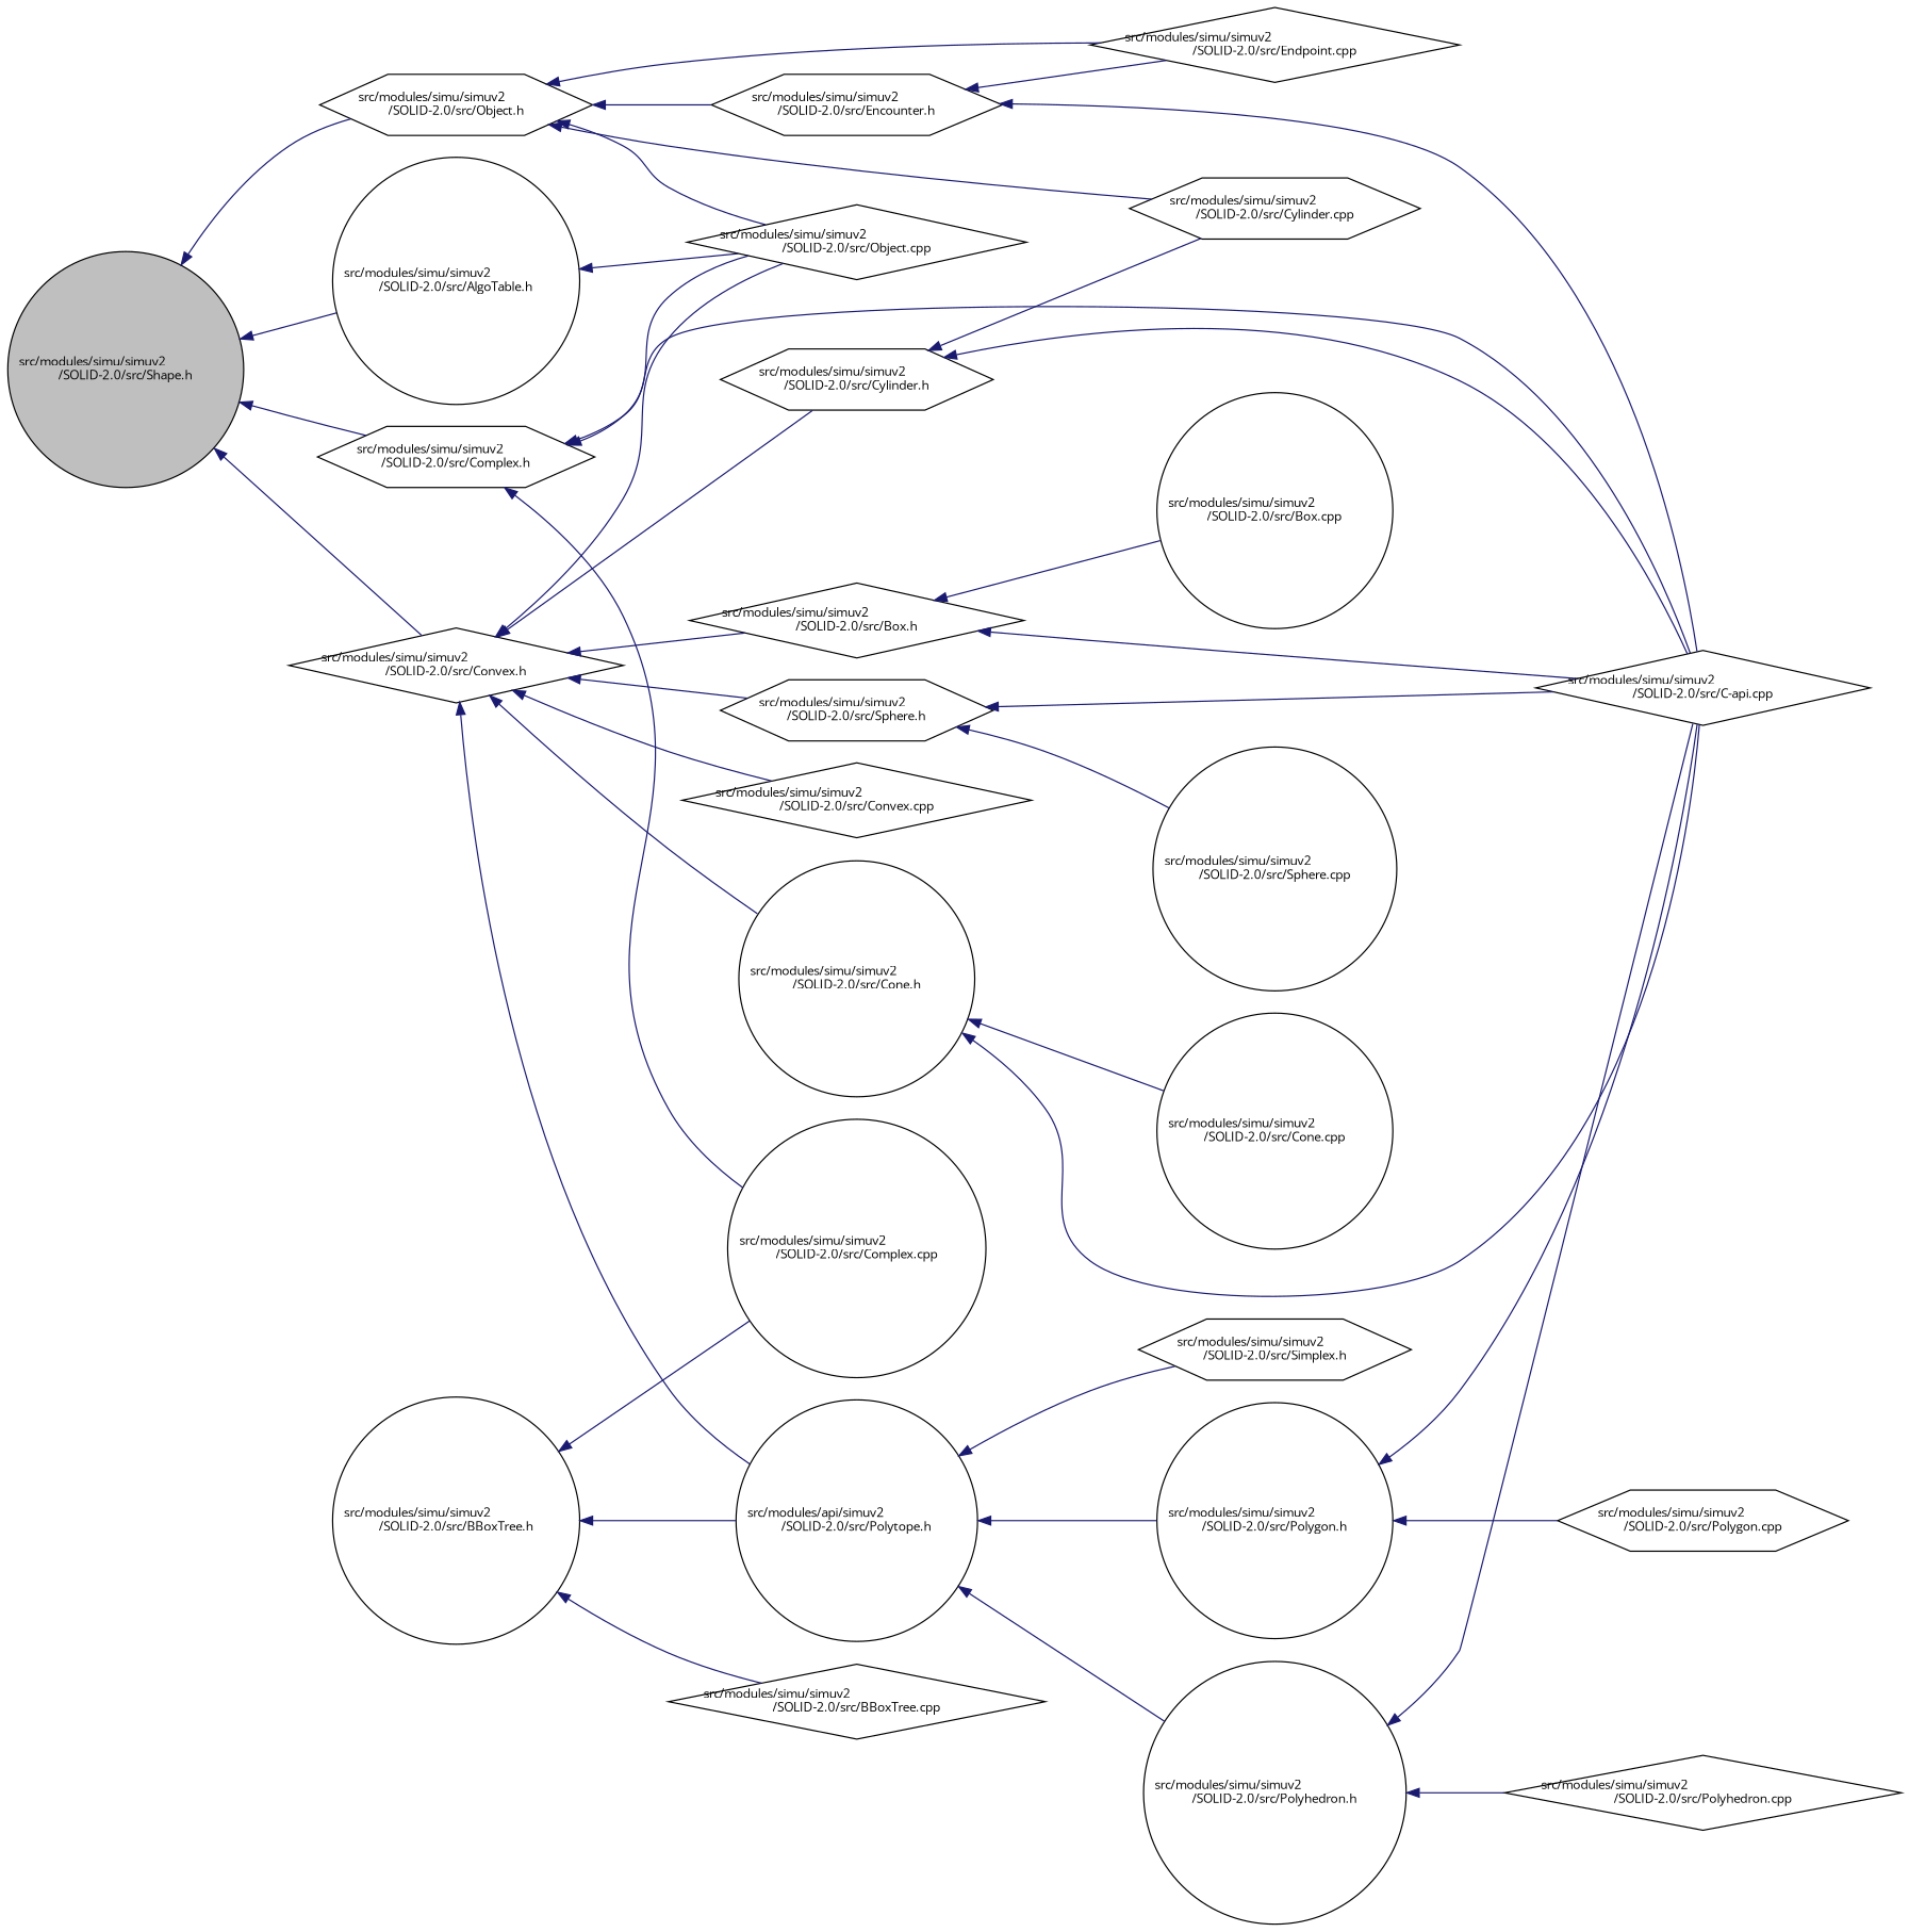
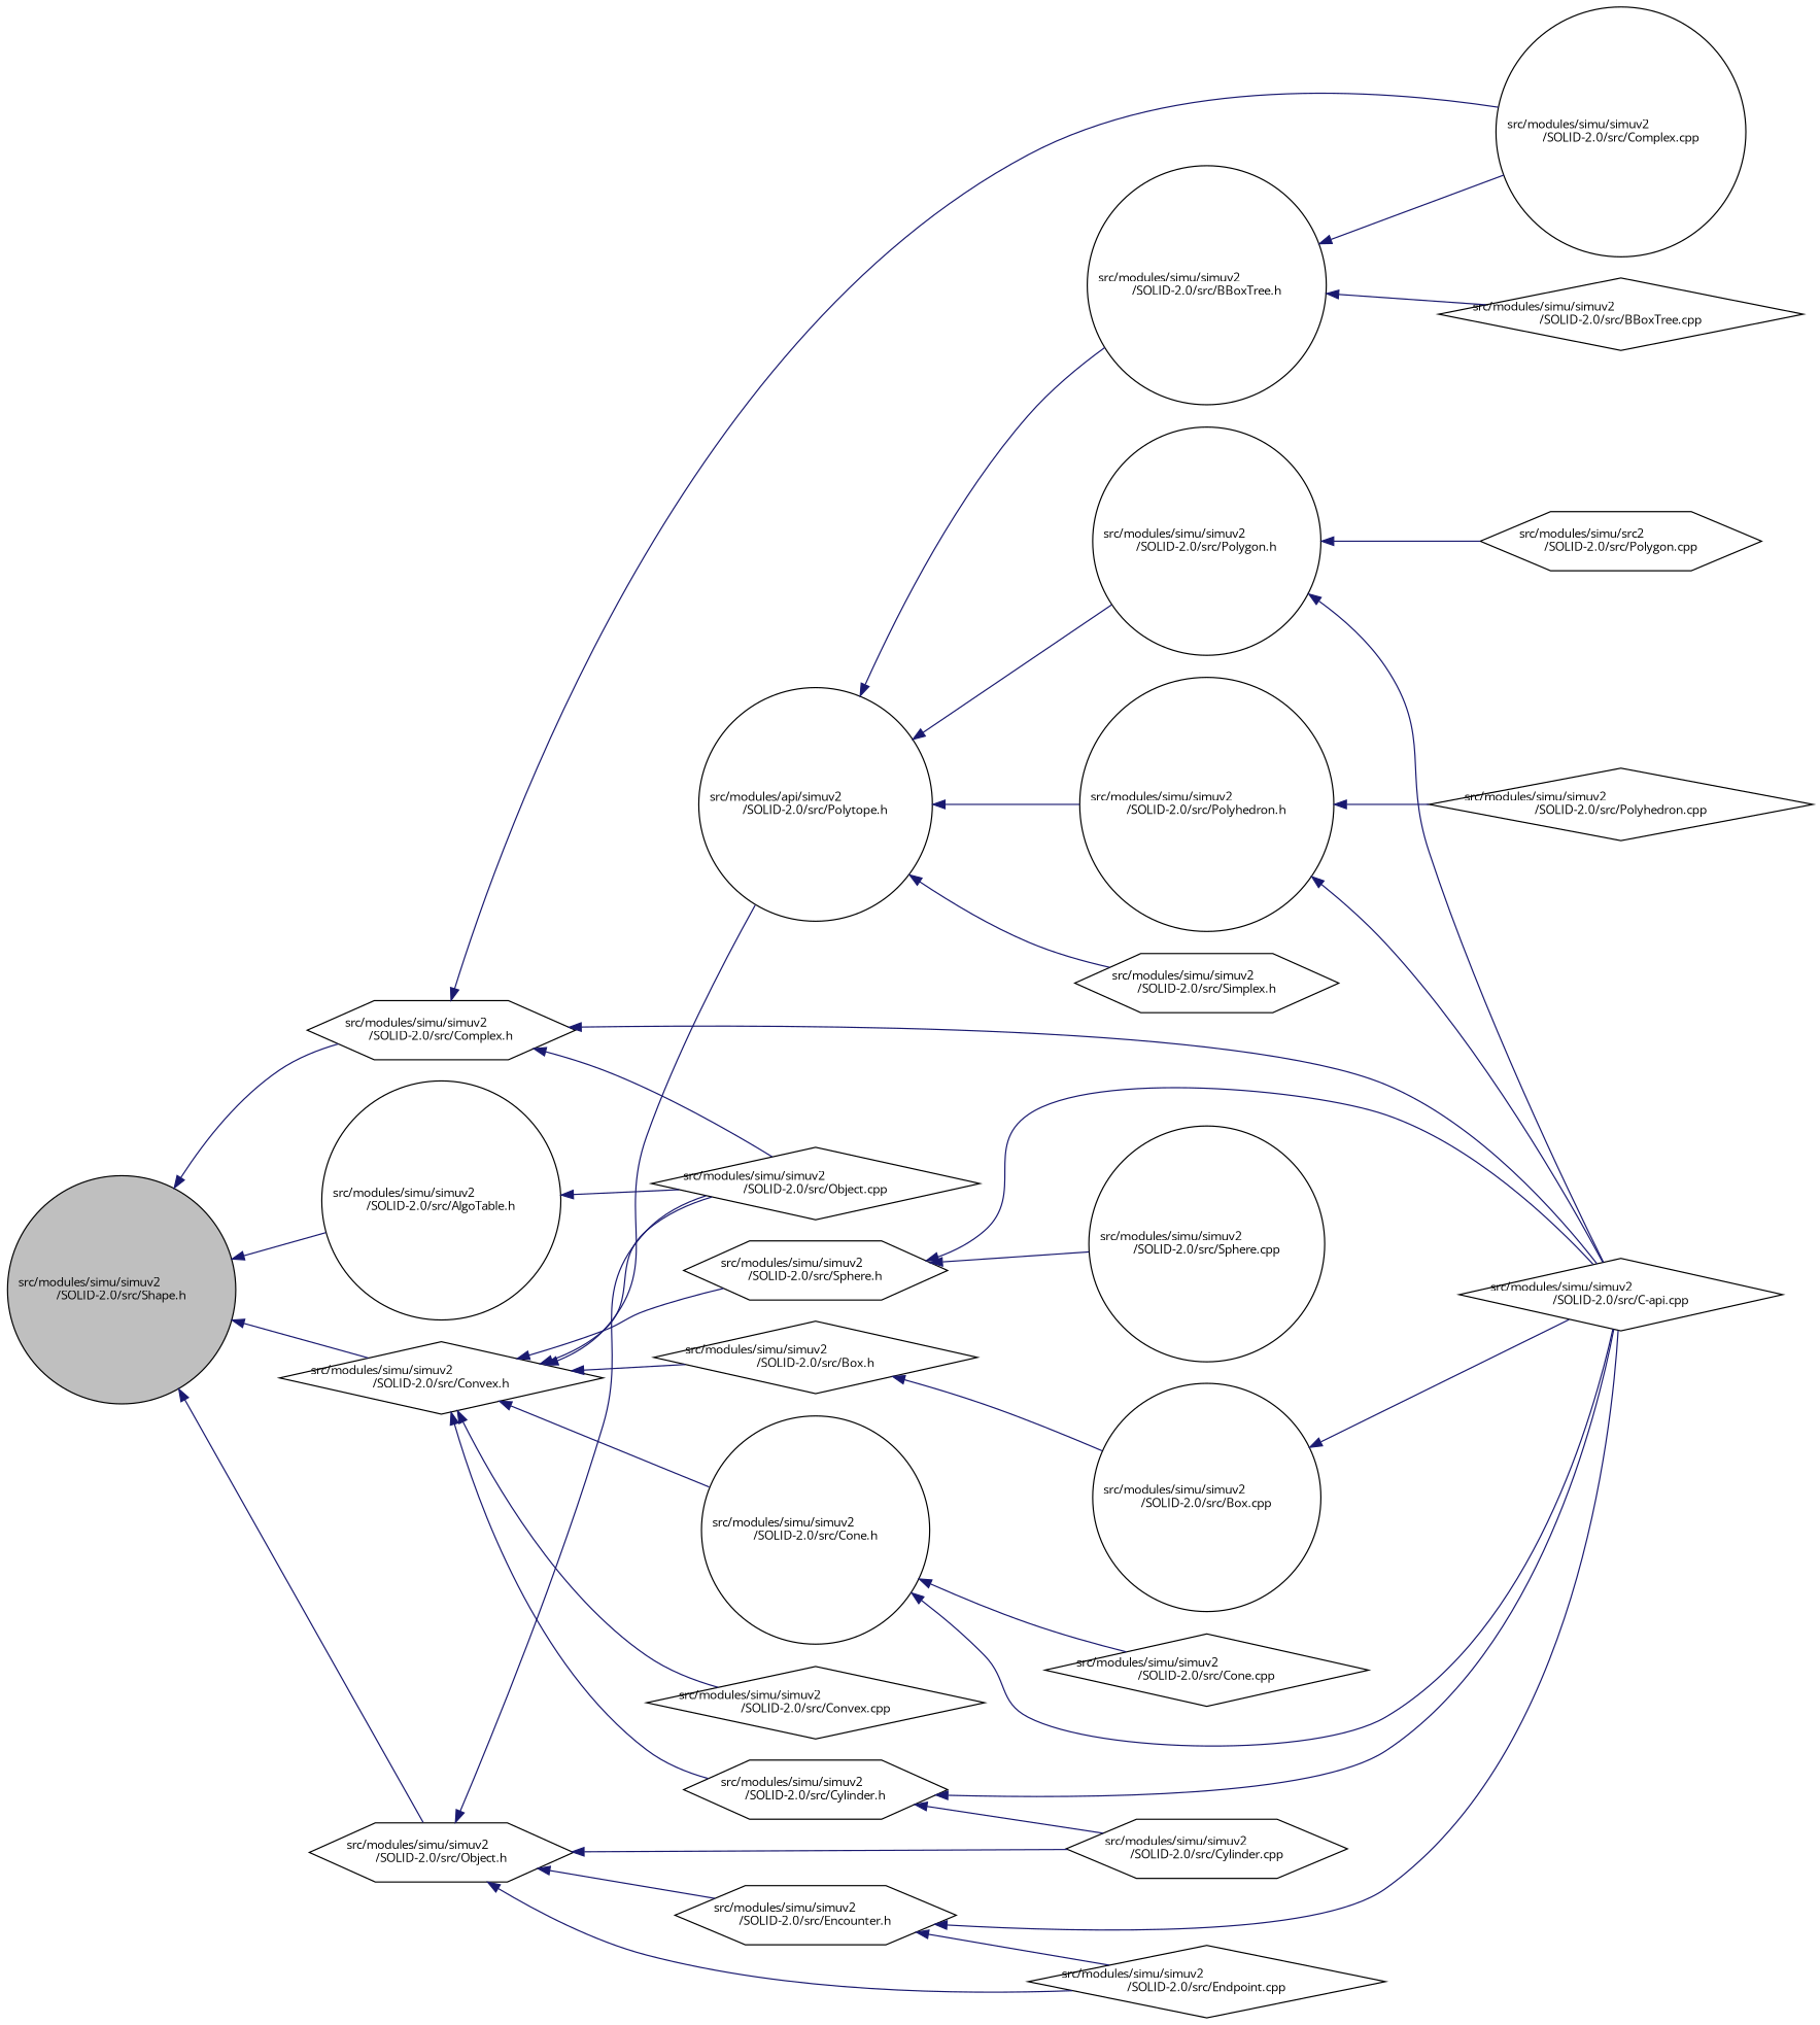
  digraph {
    fontname="Open Sans"
    rankdir=LR
    node [color=black fillcolor=white fontname="Open Sans" fontsize=10 shape=circle style=filled]
    edge [color=midnightblue dir=back fontname="Open Sans" fontsize=10 labelfontname=Helvetica labelfontsize=10 style=solid]
    n1 [fillcolor=grey75 fontcolor=black height=0.2 label="src/modules/simu/simuv2\l/SOLID-2.0/src/Shape.h" width=0.4]
    n2 [height=0.2 label="src/modules/simu/simuv2\l/SOLID-2.0/src/AlgoTable.h" width=0.4]
    n3 [height=0.2 label="src/modules/simu/simuv2\l/SOLID-2.0/src/Convex.h" shape=diamond width=0.4]
    n4 [height=0.2 label="src/modules/simu/simuv2\l/SOLID-2.0/src/Complex.h" shape=hexagon width=0.4]
    n5 [height=0.2 label="src/modules/simu/simuv2\l/SOLID-2.0/src/Object.h" shape=hexagon width=0.4]
    n6 [height=0.2 label="src/modules/simu/simuv2\l/SOLID-2.0/src/Object.cpp" shape=diamond width=0.4]
    n7 [height=0.2 label="src/modules/api/simuv2\l/SOLID-2.0/src/Polytope.h" width=0.4]
    n8 [height=0.2 label="src/modules/simu/simuv2\l/SOLID-2.0/src/Box.h" shape=diamond width=0.4]
    n9 [height=0.2 label="src/modules/simu/simuv2\l/SOLID-2.0/src/Cone.h" width=0.4]
    n10 [height=0.2 label="src/modules/simu/simuv2\l/SOLID-2.0/src/Cylinder.h" shape=hexagon width=0.4]
    n11 [height=0.2 label="src/modules/simu/simuv2\l/SOLID-2.0/src/Sphere.h" shape=hexagon width=0.4]
    n12 [height=0.2 label="src/modules/simu/simuv2\l/SOLID-2.0/src/Convex.cpp" shape=diamond width=0.4]
    n13 [height=0.2 label="src/modules/simu/simuv2\l/SOLID-2.0/src/Complex.cpp" width=0.4]
    n14 [height=0.2 label="src/modules/simu/simuv2\l/SOLID-2.0/src/C-api.cpp" shape=diamond width=0.4]
    n15 [height=0.2 label="src/modules/simu/simuv2\l/SOLID-2.0/src/Cylinder.cpp" shape=hexagon width=0.4]
    n16 [height=0.2 label="src/modules/simu/simuv2\l/SOLID-2.0/src/Encounter.h" shape=hexagon width=0.4]
    n17 [height=0.2 label="src/modules/simu/simuv2\l/SOLID-2.0/src/Endpoint.cpp" shape=diamond width=0.4]
    n18 [height=0.2 label="src/modules/simu/simuv2\l/SOLID-2.0/src/BBoxTree.h" width=0.4]
    n19 [height=0.2 label="src/modules/simu/simuv2\l/SOLID-2.0/src/Simplex.h" shape=hexagon width=0.4]
    n20 [height=0.2 label="src/modules/simu/simuv2\l/SOLID-2.0/src/Polygon.h" width=0.4]
    n21 [height=0.2 label="src/modules/simu/simuv2\l/SOLID-2.0/src/Polyhedron.h" width=0.4]
    n22 [height=0.2 label="src/modules/simu/simuv2\l/SOLID-2.0/src/Box.cpp" width=0.4]
-   n23 [height=0.2 label="src/modules/simu/simuv2\l/SOLID-2.0/src/Cone.cpp" width=0.4]
+   n23 [height=0.2 label="src/modules/simu/simuv2\l/SOLID-2.0/src/Cone.cpp" shape=diamond width=0.4]
    n24 [height=0.2 label="src/modules/simu/simuv2\l/SOLID-2.0/src/Sphere.cpp" width=0.4]
    n25 [height=0.2 label="src/modules/simu/simuv2\l/SOLID-2.0/src/BBoxTree.cpp" shape=diamond width=0.4]
-   n26 [height=0.2 label="src/modules/simu/simuv2\l/SOLID-2.0/src/Polygon.cpp" shape=hexagon width=0.4]
+   n26 [height=0.2 label="src/modules/simu/src2\l/SOLID-2.0/src/Polygon.cpp" shape=hexagon width=0.4]
    n27 [height=0.2 label="src/modules/simu/simuv2\l/SOLID-2.0/src/Polyhedron.cpp" shape=diamond width=0.4]
    n1 -> n2
    n1 -> n3
    n1 -> n4
    n1 -> n5
    n2 -> n6
    n3 -> n6
    n3 -> n7
    n3 -> n8
    n3 -> n9
    n3 -> n10
    n3 -> n11
    n3 -> n12
    n4 -> n6
    n4 -> n13
    n4 -> n14
    n5 -> n6
    n5 -> n15
    n5 -> n16
    n5 -> n17
-   n18 -> n7
+   n7 -> n18
    n7 -> n19
    n7 -> n20
    n7 -> n21
-   n8 -> n14
+   n22 -> n14
    n8 -> n22
    n9 -> n14
    n9 -> n23
    n10 -> n14
    n10 -> n15
    n11 -> n14
    n11 -> n24
    n16 -> n14
    n16 -> n17
    n18 -> n13
    n18 -> n25
    n20 -> n14
    n20 -> n26
    n21 -> n14
    n21 -> n27
  }
